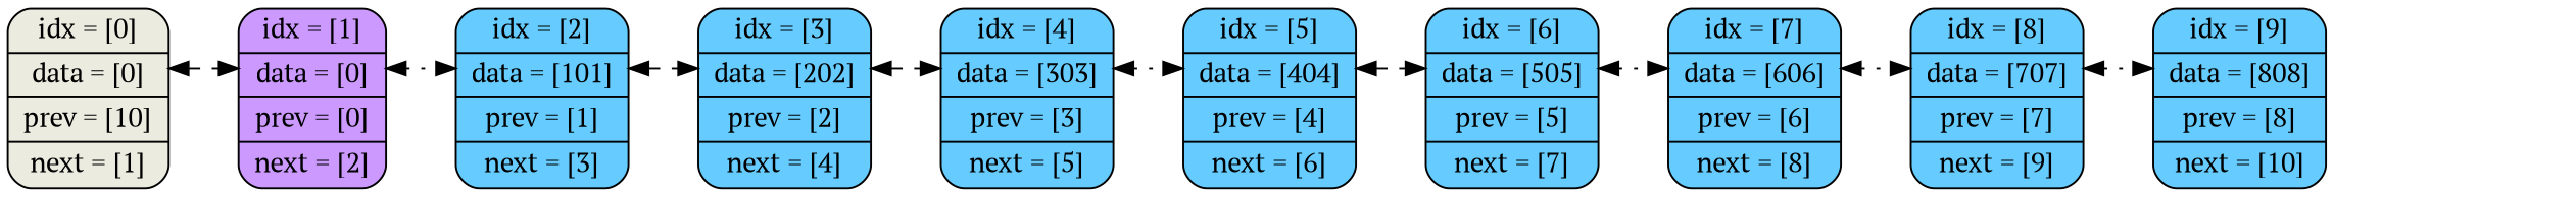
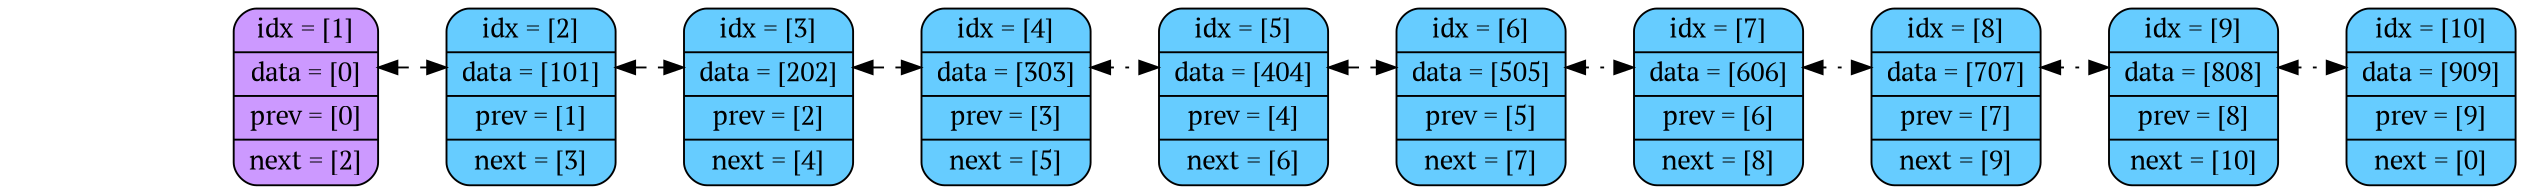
  digraph {
    rankdir=LR
    splines=ortho
    fontname="PT Serif"
    node [fillcolor="#66ccff" shape=Mrecord style=filled fontname="PT Serif"]
    edge [color=invis fontname="PT Serif"]
-   n1 [fillcolor="#ebebe0" label="idx = [0] | data = [0] | prev = [10] | next = [1] "]
    n2 [fillcolor="#cc99ff" label="idx = [1] | data = [0] | prev = [0] | next = [2] "]
    n3 [label="idx = [2] | data = [101] | prev = [1] | next = [3] "]
    n4 [label="idx = [3] | data = [202] | prev = [2] | next = [4] "]
    n5 [label="idx = [4] | data = [303] | prev = [3] | next = [5] "]
    n6 [label="idx = [5] | data = [404] | prev = [4] | next = [6] "]
    n7 [label="idx = [6] | data = [505] | prev = [5] | next = [7] "]
    n8 [label="idx = [7] | data = [606] | prev = [6] | next = [8] "]
    n9 [label="idx = [8] | data = [707] | prev = [7] | next = [9] "]
    n10 [label="idx = [9] | data = [808] | prev = [8] | next = [10] "]
-   n1 -> n2
-   n1 -> n2 [color=black constraint=false dir=both style=dashed]
+   n11 [label="idx = [10] | data = [909] | prev = [9] | next = [0] "]
    n2 -> n3
-   n2 -> n3 [color=black constraint=false dir=both style=dotted]
+   n2 -> n3 [color=black constraint=false dir=both style=dashed]
    n3 -> n4
    n3 -> n4 [color=black constraint=false dir=both style=dashed]
    n4 -> n5
    n4 -> n5 [color=black constraint=false dir=both style=dashed]
    n5 -> n6
    n5 -> n6 [color=black constraint=false dir=both style=dotted]
    n6 -> n7
    n6 -> n7 [color=black constraint=false dir=both style=dashed]
    n7 -> n8
    n7 -> n8 [color=black constraint=false dir=both style=dotted]
    n8 -> n9
    n8 -> n9 [color=black constraint=false dir=both style=dotted]
    n9 -> n10
    n9 -> n10 [color=black constraint=false dir=both style=dotted]
+   n10 -> n11
+   n10 -> n11 [color=black constraint=false dir=both style=dotted]
  }
